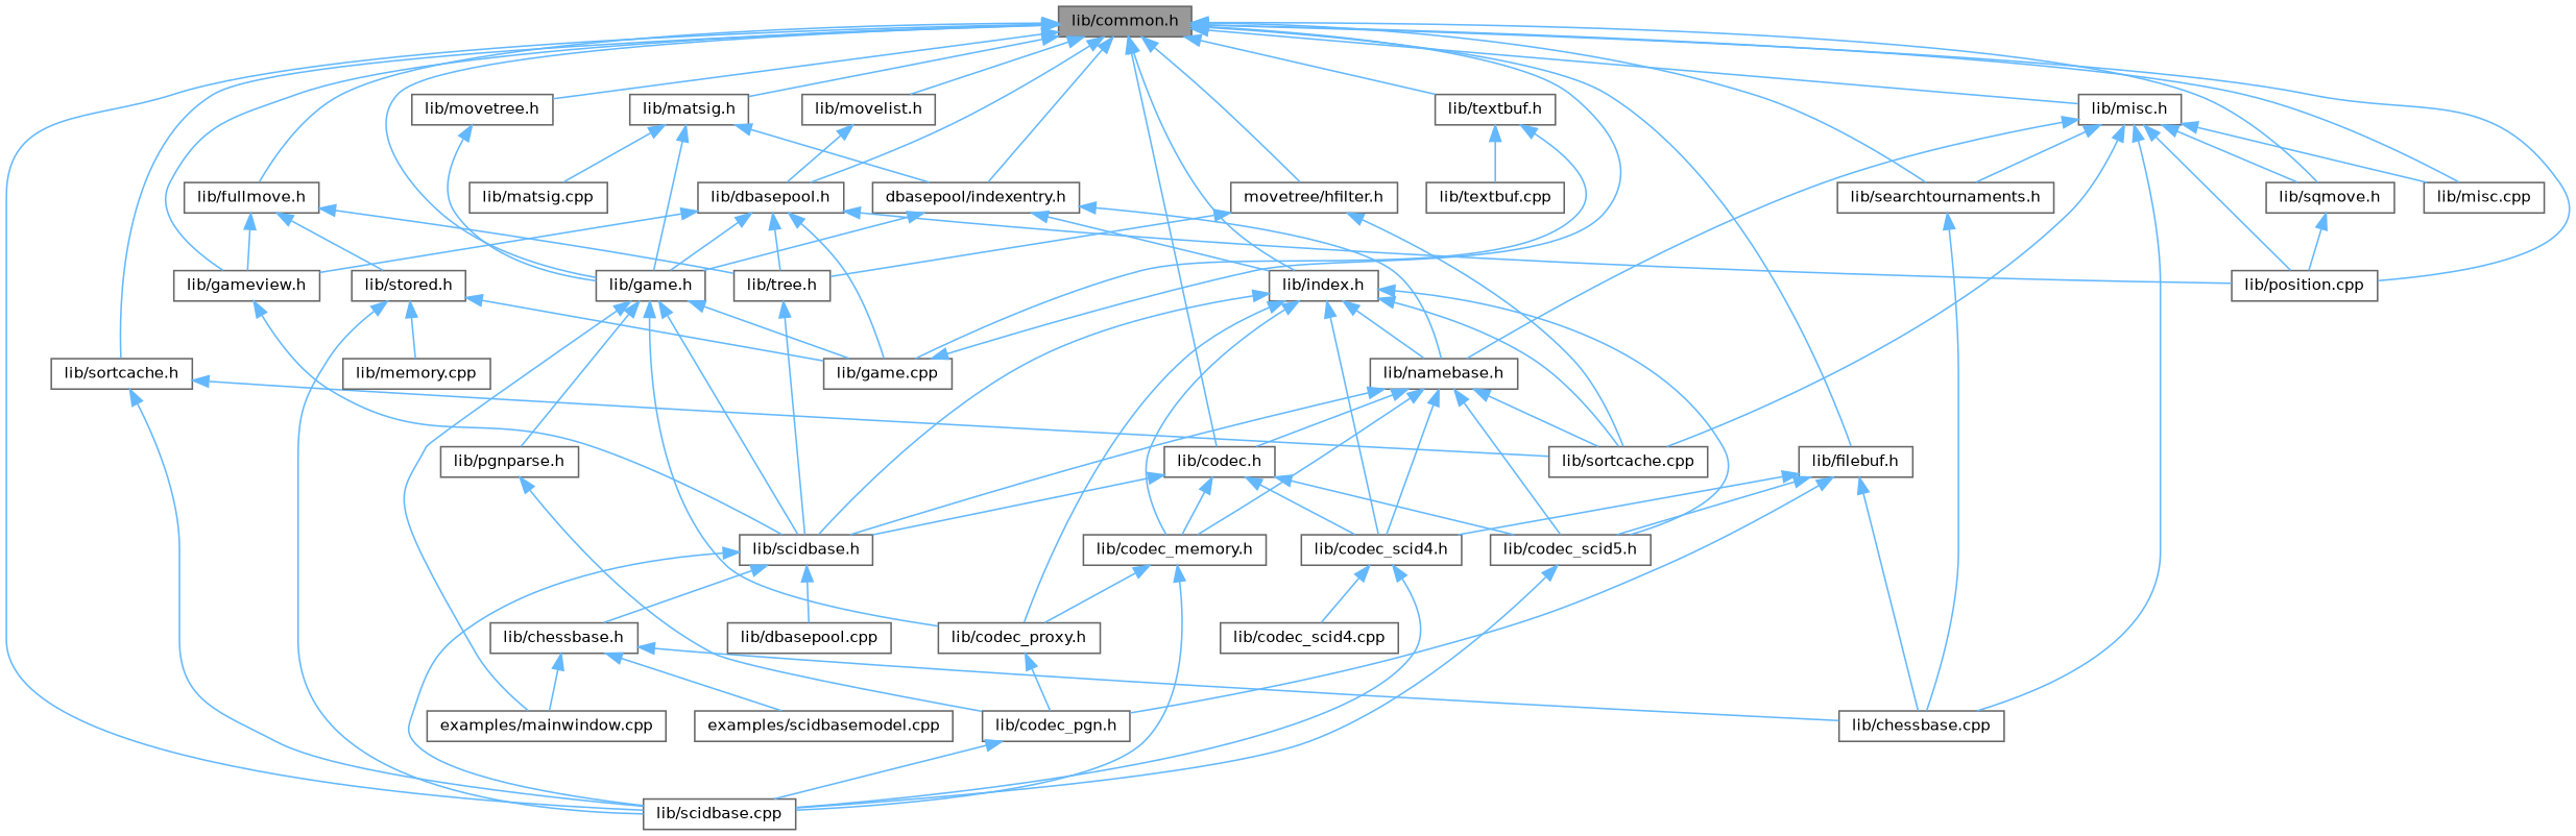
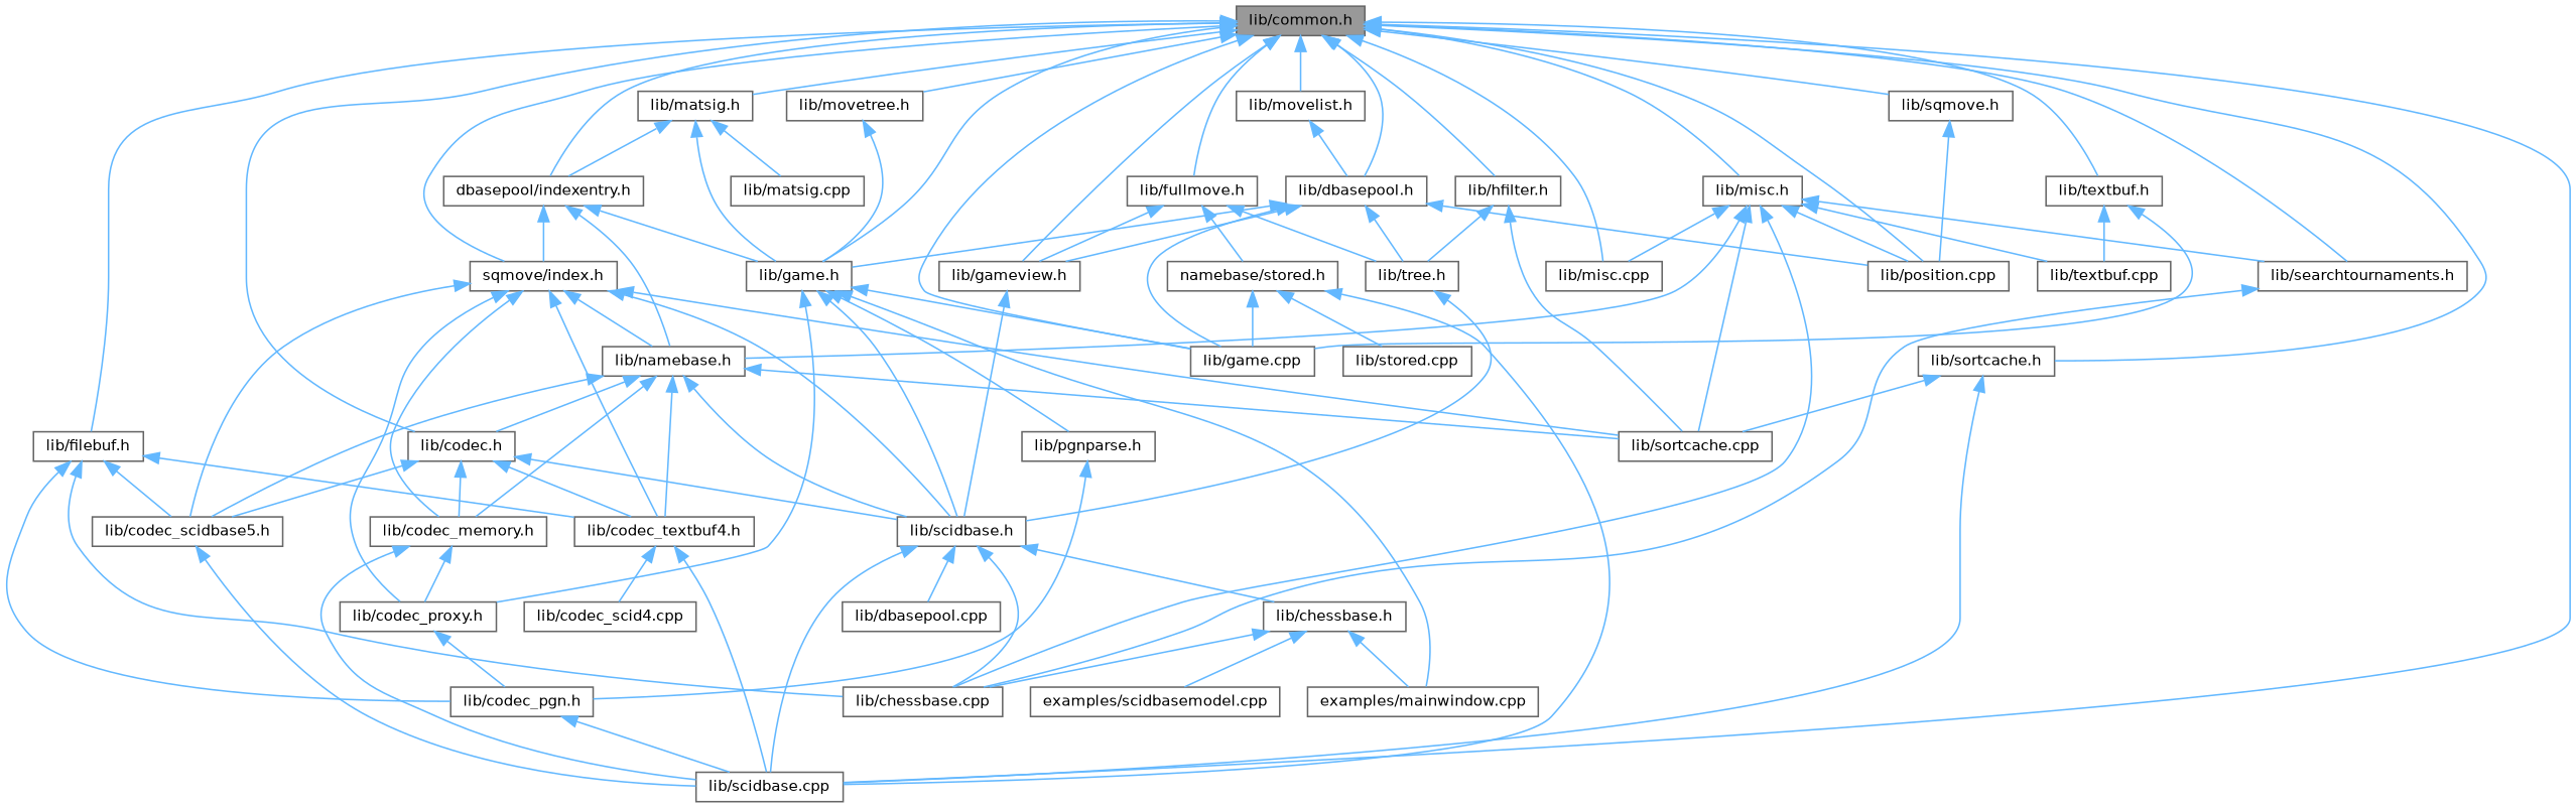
  digraph {
    node [color=grey40 fillcolor=white fontname=Helvetica fontsize=10 shape=box style=filled]
    edge [color=steelblue1 dir=back fontname=Helvetica fontsize=10 labelfontname=Helvetica labelfontsize=10 style=solid]
    n1 [color=gray40 fillcolor=grey60 fontcolor=black height=0.2 label="lib/common.h" width=0.4]
    n2 [height=0.2 label="lib/codec.h" width=0.4]
    n3 [height=0.2 label="lib/scidbase.cpp" width=0.4]
    n4 [height=0.2 label="lib/filebuf.h" width=0.4]
    n5 [height=0.2 label="lib/fullmove.h" width=0.4]
    n6 [height=0.2 label="lib/gameview.h" width=0.4]
    n7 [height=0.2 label="lib/game.cpp" width=0.4]
    n8 [height=0.2 label="lib/game.h" width=0.4]
-   n9 [height=0.2 label="movetree/hfilter.h" width=0.4]
-   n10 [height=0.2 label="lib/index.h" width=0.4]
+   n9 [height=0.2 label="lib/hfilter.h" width=0.4]
+   n10 [height=0.2 label="sqmove/index.h" width=0.4]
    n11 [height=0.2 label="dbasepool/indexentry.h" width=0.4]
    n12 [height=0.2 label="lib/matsig.h" width=0.4]
    n13 [height=0.2 label="lib/misc.cpp" width=0.4]
    n14 [height=0.2 label="lib/misc.h" width=0.4]
    n15 [height=0.2 label="lib/position.cpp" width=0.4]
    n16 [height=0.2 label="lib/searchtournaments.h" width=0.4]
    n17 [height=0.2 label="lib/movelist.h" width=0.4]
    n18 [height=0.2 label="lib/movetree.h" width=0.4]
    n19 [height=0.2 label="lib/dbasepool.h" width=0.4]
    n20 [height=0.2 label="lib/sortcache.h" width=0.4]
    n21 [height=0.2 label="lib/sqmove.h" width=0.4]
    n22 [height=0.2 label="lib/textbuf.h" width=0.4]
    n23 [height=0.2 label="lib/chessbase.h" width=0.4]
    n24 [height=0.2 label="examples/mainwindow.cpp" width=0.4]
    n25 [height=0.2 label="examples/scidbasemodel.cpp" width=0.4]
    n26 [height=0.2 label="lib/chessbase.cpp" width=0.4]
    n27 [height=0.2 label="lib/codec_memory.h" width=0.4]
-   n28 [height=0.2 label="lib/codec_scid4.h" width=0.4]
-   n29 [height=0.2 label="lib/codec_scid5.h" width=0.4]
+   n28 [height=0.2 label="lib/codec_textbuf4.h" width=0.4]
+   n29 [height=0.2 label="lib/codec_scidbase5.h" width=0.4]
    n30 [height=0.2 label="lib/scidbase.h" width=0.4]
    n31 [height=0.2 label="lib/codec_pgn.h" width=0.4]
-   n32 [height=0.2 label="lib/stored.h" width=0.4]
+   n32 [height=0.2 label="namebase/stored.h" width=0.4]
    n33 [height=0.2 label="lib/tree.h" width=0.4]
    n34 [height=0.2 label="lib/codec_proxy.h" width=0.4]
    n35 [height=0.2 label="lib/pgnparse.h" width=0.4]
    n36 [height=0.2 label="lib/sortcache.cpp" width=0.4]
    n37 [height=0.2 label="lib/namebase.h" width=0.4]
    n38 [height=0.2 label="lib/matsig.cpp" width=0.4]
    n39 [height=0.2 label="lib/textbuf.cpp" width=0.4]
    n40 [height=0.2 label="lib/codec_scid4.cpp" width=0.4]
    n41 [height=0.2 label="lib/dbasepool.cpp" width=0.4]
-   n42 [height=0.2 label="lib/memory.cpp" width=0.4]
+   n42 [height=0.2 label="lib/stored.cpp" width=0.4]
    n1 -> n2
    n1 -> n3
    n1 -> n4
    n1 -> n5
    n1 -> n6
-   n7 -> n1
+   n1 -> n7
    n1 -> n8
    n1 -> n9
    n1 -> n10
    n1 -> n11
    n1 -> n12
    n1 -> n13
    n1 -> n14
    n1 -> n15
    n1 -> n16
    n1 -> n17
    n1 -> n18
    n1 -> n19
    n1 -> n20
    n1 -> n21
    n1 -> n22
    n2 -> n27
    n2 -> n28
    n2 -> n29
    n2 -> n30
    n4 -> n26
    n4 -> n28
    n4 -> n29
    n4 -> n31
    n5 -> n6
    n5 -> n32
    n5 -> n33
    n6 -> n30
    n8 -> n7
    n8 -> n24
    n8 -> n30
    n8 -> n34
    n8 -> n35
    n9 -> n33
    n9 -> n36
    n10 -> n27
    n10 -> n28
    n10 -> n29
    n10 -> n30
    n10 -> n34
    n10 -> n36
    n10 -> n37
    n11 -> n8
    n11 -> n10
    n11 -> n37
    n12 -> n8
    n12 -> n11
    n12 -> n38
    n14 -> n13
    n14 -> n15
    n14 -> n16
    n14 -> n26
    n14 -> n36
    n14 -> n37
-   n14 -> n21
+   n14 -> n39
    n16 -> n26
    n17 -> n19
    n18 -> n8
    n19 -> n6
    n19 -> n7
    n19 -> n8
    n19 -> n15
    n19 -> n33
    n20 -> n3
    n20 -> n36
    n21 -> n15
    n22 -> n7
    n22 -> n39
    n23 -> n24
    n23 -> n25
    n23 -> n26
    n27 -> n3
    n27 -> n34
    n28 -> n3
    n28 -> n40
    n29 -> n3
    n30 -> n3
    n30 -> n23
+   n30 -> n26
    n30 -> n41
    n31 -> n3
    n32 -> n3
    n32 -> n7
    n32 -> n42
    n33 -> n30
    n34 -> n31
    n35 -> n31
    n37 -> n2
    n37 -> n27
    n37 -> n28
    n37 -> n29
    n37 -> n30
    n37 -> n36
  }
